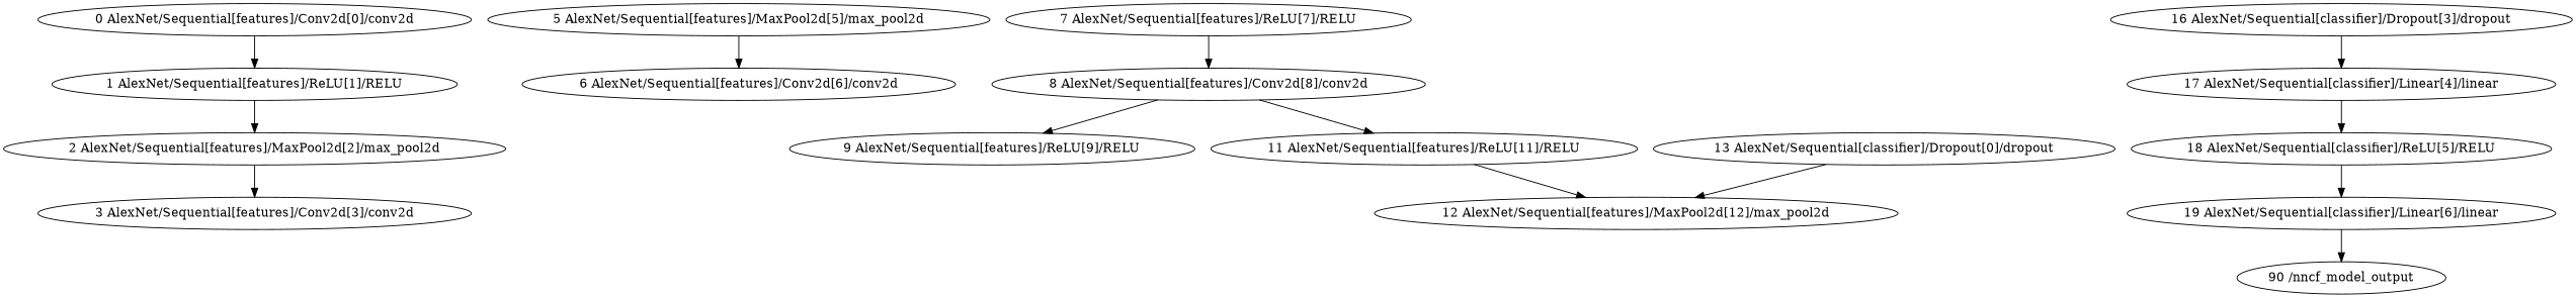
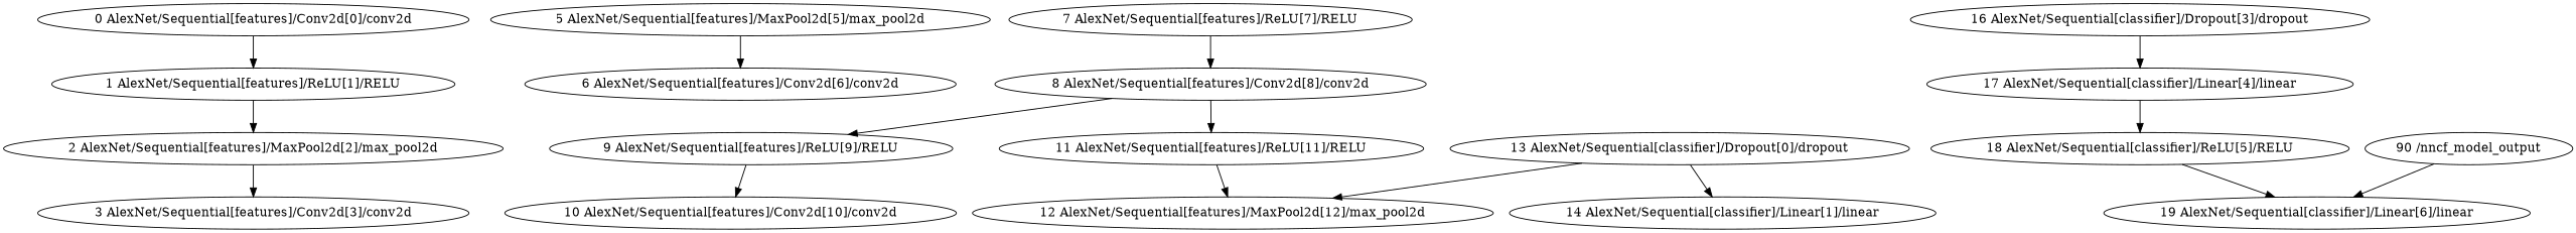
  strict digraph {
    node [type=conv2d]
    "0 AlexNet/Sequential[features]/Conv2d[0]/conv2d" [scope="AlexNet/Sequential[features]/Conv2d[0]"]
    "1 AlexNet/Sequential[features]/ReLU[1]/RELU" [scope="AlexNet/Sequential[features]/ReLU[1]" type=RELU]
    "2 AlexNet/Sequential[features]/MaxPool2d[2]/max_pool2d" [scope="AlexNet/Sequential[features]/MaxPool2d[2]" type=max_pool2d]
    "3 AlexNet/Sequential[features]/Conv2d[3]/conv2d" [scope="AlexNet/Sequential[features]/Conv2d[3]"]
    "5 AlexNet/Sequential[features]/MaxPool2d[5]/max_pool2d" [scope="AlexNet/Sequential[features]/MaxPool2d[5]" type=max_pool2d]
    "6 AlexNet/Sequential[features]/Conv2d[6]/conv2d" [scope="AlexNet/Sequential[features]/Conv2d[6]"]
    "7 AlexNet/Sequential[features]/ReLU[7]/RELU" [scope="AlexNet/Sequential[features]/ReLU[7]" type=RELU]
    "8 AlexNet/Sequential[features]/Conv2d[8]/conv2d" [scope="AlexNet/Sequential[features]/Conv2d[8]"]
    "9 AlexNet/Sequential[features]/ReLU[9]/RELU" [scope="AlexNet/Sequential[features]/ReLU[9]" type=RELU]
    "11 AlexNet/Sequential[features]/ReLU[11]/RELU" [scope="AlexNet/Sequential[features]/ReLU[11]" type=RELU]
+   "10 AlexNet/Sequential[features]/Conv2d[10]/conv2d" [scope="AlexNet/Sequential[features]/Conv2d[10]"]
    "12 AlexNet/Sequential[features]/MaxPool2d[12]/max_pool2d" [scope="AlexNet/Sequential[features]/MaxPool2d[12]" type=max_pool2d]
    "13 AlexNet/Sequential[classifier]/Dropout[0]/dropout" [scope="AlexNet/Sequential[classifier]/Dropout[0]" type=dropout]
+   "14 AlexNet/Sequential[classifier]/Linear[1]/linear" [scope="AlexNet/Sequential[classifier]/Linear[1]" type=linear]
    "16 AlexNet/Sequential[classifier]/Dropout[3]/dropout" [scope="AlexNet/Sequential[classifier]/Dropout[3]" type=dropout]
    "17 AlexNet/Sequential[classifier]/Linear[4]/linear" [scope="AlexNet/Sequential[classifier]/Linear[4]" type=linear]
    "18 AlexNet/Sequential[classifier]/ReLU[5]/RELU" [scope="AlexNet/Sequential[classifier]/ReLU[5]" type=RELU]
    "19 AlexNet/Sequential[classifier]/Linear[6]/linear" [scope="AlexNet/Sequential[classifier]/Linear[6]" type=linear]
    n19 [label="90 /nncf_model_output" type=nncf_model_output]
    "0 AlexNet/Sequential[features]/Conv2d[0]/conv2d" -> "1 AlexNet/Sequential[features]/ReLU[1]/RELU"
    "1 AlexNet/Sequential[features]/ReLU[1]/RELU" -> "2 AlexNet/Sequential[features]/MaxPool2d[2]/max_pool2d"
    "2 AlexNet/Sequential[features]/MaxPool2d[2]/max_pool2d" -> "3 AlexNet/Sequential[features]/Conv2d[3]/conv2d"
    "5 AlexNet/Sequential[features]/MaxPool2d[5]/max_pool2d" -> "6 AlexNet/Sequential[features]/Conv2d[6]/conv2d"
    "7 AlexNet/Sequential[features]/ReLU[7]/RELU" -> "8 AlexNet/Sequential[features]/Conv2d[8]/conv2d"
    "8 AlexNet/Sequential[features]/Conv2d[8]/conv2d" -> "9 AlexNet/Sequential[features]/ReLU[9]/RELU"
    "8 AlexNet/Sequential[features]/Conv2d[8]/conv2d" -> "11 AlexNet/Sequential[features]/ReLU[11]/RELU"
+   "9 AlexNet/Sequential[features]/ReLU[9]/RELU" -> "10 AlexNet/Sequential[features]/Conv2d[10]/conv2d"
    "11 AlexNet/Sequential[features]/ReLU[11]/RELU" -> "12 AlexNet/Sequential[features]/MaxPool2d[12]/max_pool2d"
    "13 AlexNet/Sequential[classifier]/Dropout[0]/dropout" -> "12 AlexNet/Sequential[features]/MaxPool2d[12]/max_pool2d"
+   "13 AlexNet/Sequential[classifier]/Dropout[0]/dropout" -> "14 AlexNet/Sequential[classifier]/Linear[1]/linear"
    "16 AlexNet/Sequential[classifier]/Dropout[3]/dropout" -> "17 AlexNet/Sequential[classifier]/Linear[4]/linear"
    "17 AlexNet/Sequential[classifier]/Linear[4]/linear" -> "18 AlexNet/Sequential[classifier]/ReLU[5]/RELU"
    "18 AlexNet/Sequential[classifier]/ReLU[5]/RELU" -> "19 AlexNet/Sequential[classifier]/Linear[6]/linear"
-   "19 AlexNet/Sequential[classifier]/Linear[6]/linear" -> n19
+   n19 -> "19 AlexNet/Sequential[classifier]/Linear[6]/linear"
  }
